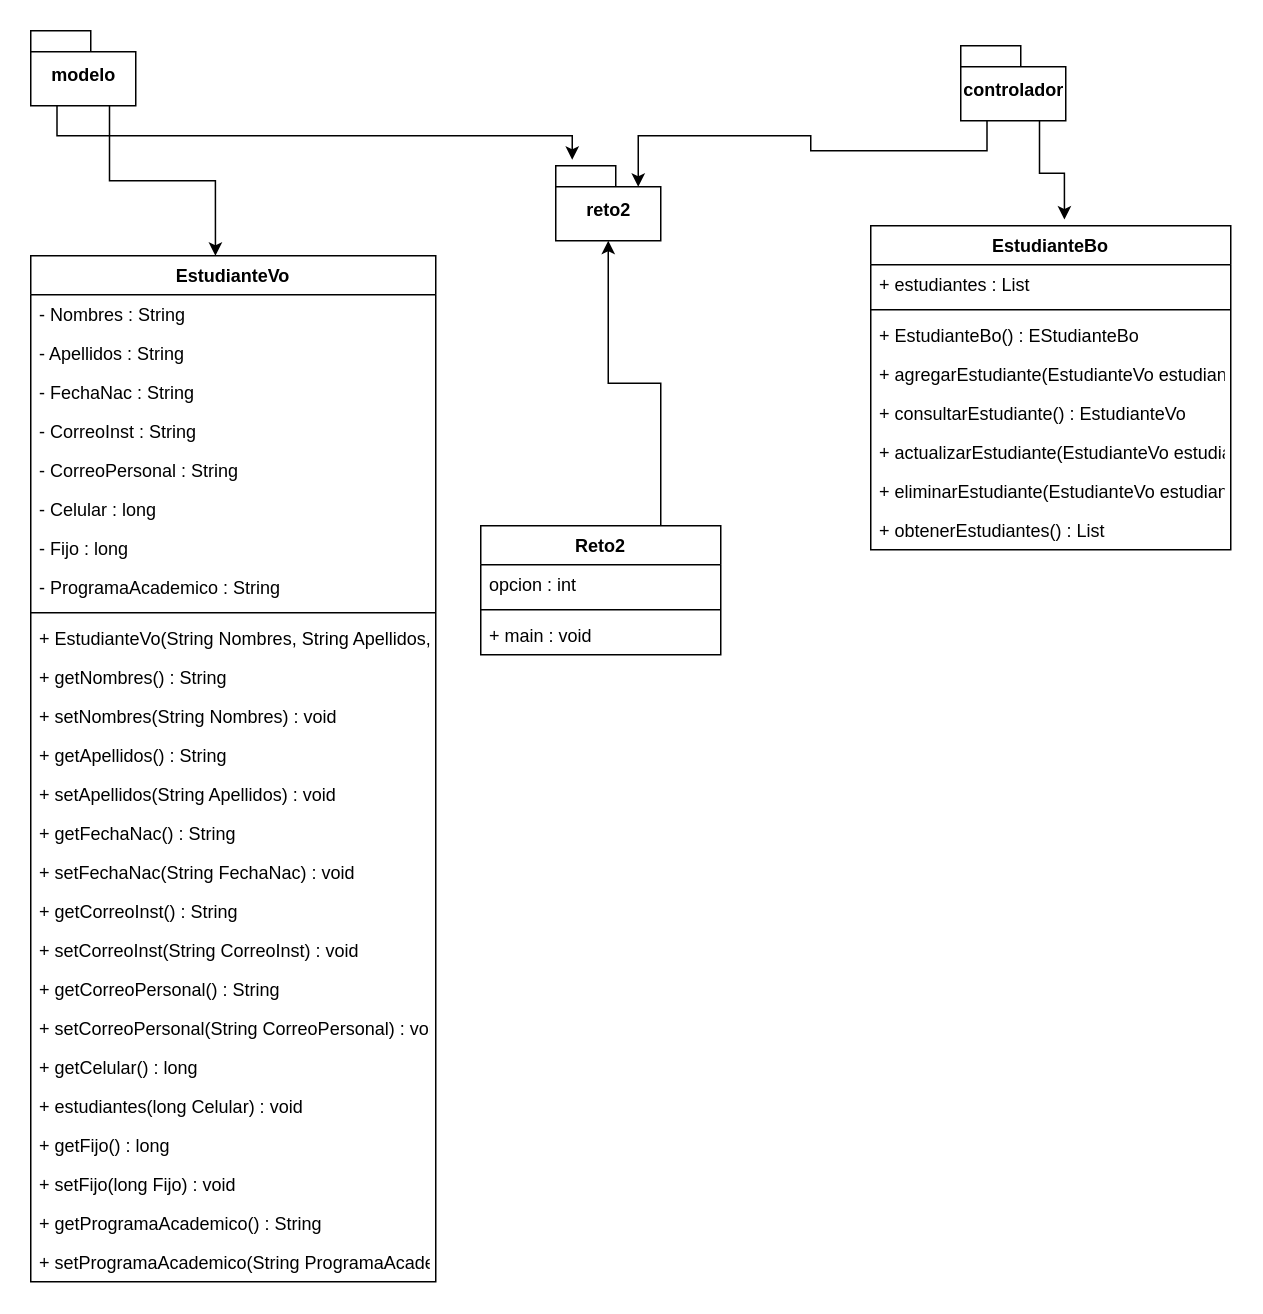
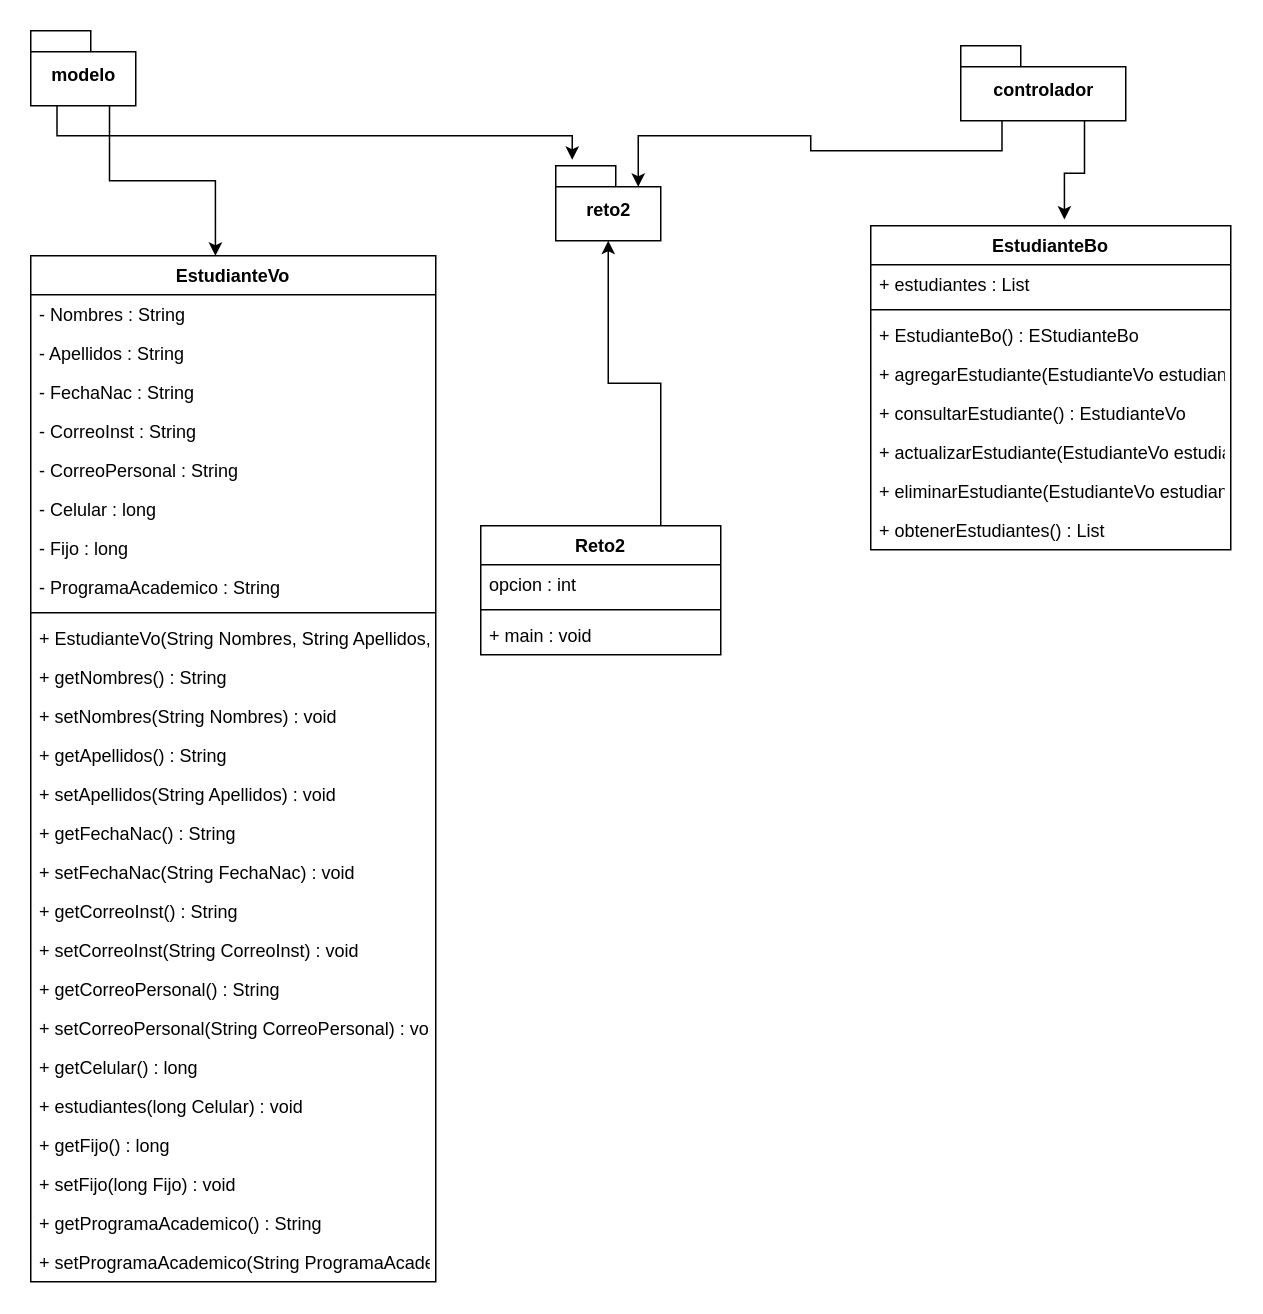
  <mxCell id="0" />
  <mxCell id="1" parent="0" />
  <mxCell id="2" style="edgeStyle=orthogonalEdgeStyle;rounded=0;orthogonalLoop=1;jettySize=auto;html=1;exitX=0.75;exitY=1;exitDx=0;exitDy=0;exitPerimeter=0;entryX=0.456;entryY=0;entryDx=0;entryDy=0;entryPerimeter=0;" edge="1" parent="1" source="4" target="5"><mxGeometry relative="1" as="geometry" /></mxCell>
  <mxCell id="3" style="edgeStyle=orthogonalEdgeStyle;rounded=0;orthogonalLoop=1;jettySize=auto;html=1;exitX=0.25;exitY=1;exitDx=0;exitDy=0;exitPerimeter=0;entryX=0.157;entryY=-0.08;entryDx=0;entryDy=0;entryPerimeter=0;" edge="1" parent="1" source="4" target="44"><mxGeometry relative="1" as="geometry" /></mxCell>
  <mxCell id="4" value="modelo" style="shape=folder;fontStyle=1;spacingTop=10;tabWidth=40;tabHeight=14;tabPosition=left;html=1;" vertex="1" parent="1"><mxGeometry x="20" y="20" width="70" height="50" as="geometry" /></mxCell>
  <mxCell id="5" value="EstudianteVo" style="swimlane;fontStyle=1;align=center;verticalAlign=top;childLayout=stackLayout;horizontal=1;startSize=26;horizontalStack=0;resizeParent=1;resizeParentMax=0;resizeLast=0;collapsible=1;marginBottom=0;" vertex="1" parent="1"><mxGeometry x="20" y="170" width="270" height="684" as="geometry" /></mxCell>
  <mxCell id="6" value="- Nombres : String" style="text;strokeColor=none;fillColor=none;align=left;verticalAlign=top;spacingLeft=4;spacingRight=4;overflow=hidden;rotatable=0;points=[[0,0.5],[1,0.5]];portConstraint=eastwest;" vertex="1" parent="5"><mxGeometry y="26" width="270" height="26" as="geometry" /></mxCell>
  <mxCell id="7" value="- Apellidos : String" style="text;strokeColor=none;fillColor=none;align=left;verticalAlign=top;spacingLeft=4;spacingRight=4;overflow=hidden;rotatable=0;points=[[0,0.5],[1,0.5]];portConstraint=eastwest;" vertex="1" parent="5"><mxGeometry y="52" width="270" height="26" as="geometry" /></mxCell>
  <mxCell id="8" value="- FechaNac : String" style="text;strokeColor=none;fillColor=none;align=left;verticalAlign=top;spacingLeft=4;spacingRight=4;overflow=hidden;rotatable=0;points=[[0,0.5],[1,0.5]];portConstraint=eastwest;" vertex="1" parent="5"><mxGeometry y="78" width="270" height="26" as="geometry" /></mxCell>
  <mxCell id="9" value="- CorreoInst : String" style="text;strokeColor=none;fillColor=none;align=left;verticalAlign=top;spacingLeft=4;spacingRight=4;overflow=hidden;rotatable=0;points=[[0,0.5],[1,0.5]];portConstraint=eastwest;" vertex="1" parent="5"><mxGeometry y="104" width="270" height="26" as="geometry" /></mxCell>
  <mxCell id="10" value="- CorreoPersonal : String" style="text;strokeColor=none;fillColor=none;align=left;verticalAlign=top;spacingLeft=4;spacingRight=4;overflow=hidden;rotatable=0;points=[[0,0.5],[1,0.5]];portConstraint=eastwest;" vertex="1" parent="5"><mxGeometry y="130" width="270" height="26" as="geometry" /></mxCell>
  <mxCell id="11" value="- Celular : long" style="text;strokeColor=none;fillColor=none;align=left;verticalAlign=top;spacingLeft=4;spacingRight=4;overflow=hidden;rotatable=0;points=[[0,0.5],[1,0.5]];portConstraint=eastwest;" vertex="1" parent="5"><mxGeometry y="156" width="270" height="26" as="geometry" /></mxCell>
  <mxCell id="12" value="- Fijo : long" style="text;strokeColor=none;fillColor=none;align=left;verticalAlign=top;spacingLeft=4;spacingRight=4;overflow=hidden;rotatable=0;points=[[0,0.5],[1,0.5]];portConstraint=eastwest;" vertex="1" parent="5"><mxGeometry y="182" width="270" height="26" as="geometry" /></mxCell>
  <mxCell id="13" value="- ProgramaAcademico : String" style="text;strokeColor=none;fillColor=none;align=left;verticalAlign=top;spacingLeft=4;spacingRight=4;overflow=hidden;rotatable=0;points=[[0,0.5],[1,0.5]];portConstraint=eastwest;" vertex="1" parent="5"><mxGeometry y="208" width="270" height="26" as="geometry" /></mxCell>
  <mxCell id="14" value="" style="line;strokeWidth=1;fillColor=none;align=left;verticalAlign=middle;spacingTop=-1;spacingLeft=3;spacingRight=3;rotatable=0;labelPosition=right;points=[];portConstraint=eastwest;" vertex="1" parent="5"><mxGeometry y="234" width="270" height="8" as="geometry" /></mxCell>
  <mxCell id="15" value="+ EstudianteVo(String Nombres, String Apellidos, String FechaNac, String CorreoInst, String CorreoPersonal, long Celular, long Fijo, String ProgramaAcademico) : EstudianteVo" style="text;strokeColor=none;fillColor=none;align=left;verticalAlign=top;spacingLeft=4;spacingRight=4;overflow=hidden;rotatable=0;points=[[0,0.5],[1,0.5]];portConstraint=eastwest;" vertex="1" parent="5"><mxGeometry y="242" width="270" height="26" as="geometry" /></mxCell>
  <mxCell id="16" value="+ getNombres() : String" style="text;strokeColor=none;fillColor=none;align=left;verticalAlign=top;spacingLeft=4;spacingRight=4;overflow=hidden;rotatable=0;points=[[0,0.5],[1,0.5]];portConstraint=eastwest;" vertex="1" parent="5"><mxGeometry y="268" width="270" height="26" as="geometry" /></mxCell>
  <mxCell id="17" value="+ setNombres(String Nombres) : void" style="text;strokeColor=none;fillColor=none;align=left;verticalAlign=top;spacingLeft=4;spacingRight=4;overflow=hidden;rotatable=0;points=[[0,0.5],[1,0.5]];portConstraint=eastwest;" vertex="1" parent="5"><mxGeometry y="294" width="270" height="26" as="geometry" /></mxCell>
  <mxCell id="18" value="+ getApellidos() : String" style="text;strokeColor=none;fillColor=none;align=left;verticalAlign=top;spacingLeft=4;spacingRight=4;overflow=hidden;rotatable=0;points=[[0,0.5],[1,0.5]];portConstraint=eastwest;" vertex="1" parent="5"><mxGeometry y="320" width="270" height="26" as="geometry" /></mxCell>
  <mxCell id="19" value="+ setApellidos(String Apellidos) : void" style="text;strokeColor=none;fillColor=none;align=left;verticalAlign=top;spacingLeft=4;spacingRight=4;overflow=hidden;rotatable=0;points=[[0,0.5],[1,0.5]];portConstraint=eastwest;" vertex="1" parent="5"><mxGeometry y="346" width="270" height="26" as="geometry" /></mxCell>
  <mxCell id="20" value="+ getFechaNac() : String" style="text;strokeColor=none;fillColor=none;align=left;verticalAlign=top;spacingLeft=4;spacingRight=4;overflow=hidden;rotatable=0;points=[[0,0.5],[1,0.5]];portConstraint=eastwest;" vertex="1" parent="5"><mxGeometry y="372" width="270" height="26" as="geometry" /></mxCell>
  <mxCell id="21" value="+ setFechaNac(String FechaNac) : void" style="text;strokeColor=none;fillColor=none;align=left;verticalAlign=top;spacingLeft=4;spacingRight=4;overflow=hidden;rotatable=0;points=[[0,0.5],[1,0.5]];portConstraint=eastwest;" vertex="1" parent="5"><mxGeometry y="398" width="270" height="26" as="geometry" /></mxCell>
  <mxCell id="22" value="+ getCorreoInst() : String" style="text;strokeColor=none;fillColor=none;align=left;verticalAlign=top;spacingLeft=4;spacingRight=4;overflow=hidden;rotatable=0;points=[[0,0.5],[1,0.5]];portConstraint=eastwest;" vertex="1" parent="5"><mxGeometry y="424" width="270" height="26" as="geometry" /></mxCell>
  <mxCell id="23" value="+ setCorreoInst(String CorreoInst) : void" style="text;strokeColor=none;fillColor=none;align=left;verticalAlign=top;spacingLeft=4;spacingRight=4;overflow=hidden;rotatable=0;points=[[0,0.5],[1,0.5]];portConstraint=eastwest;" vertex="1" parent="5"><mxGeometry y="450" width="270" height="26" as="geometry" /></mxCell>
  <mxCell id="24" value="+ getCorreoPersonal() : String" style="text;strokeColor=none;fillColor=none;align=left;verticalAlign=top;spacingLeft=4;spacingRight=4;overflow=hidden;rotatable=0;points=[[0,0.5],[1,0.5]];portConstraint=eastwest;" vertex="1" parent="5"><mxGeometry y="476" width="270" height="26" as="geometry" /></mxCell>
  <mxCell id="25" value="+ setCorreoPersonal(String CorreoPersonal) : void" style="text;strokeColor=none;fillColor=none;align=left;verticalAlign=top;spacingLeft=4;spacingRight=4;overflow=hidden;rotatable=0;points=[[0,0.5],[1,0.5]];portConstraint=eastwest;" vertex="1" parent="5"><mxGeometry y="502" width="270" height="26" as="geometry" /></mxCell>
  <mxCell id="26" value="+ getCelular() : long" style="text;strokeColor=none;fillColor=none;align=left;verticalAlign=top;spacingLeft=4;spacingRight=4;overflow=hidden;rotatable=0;points=[[0,0.5],[1,0.5]];portConstraint=eastwest;" vertex="1" parent="5"><mxGeometry y="528" width="270" height="26" as="geometry" /></mxCell>
  <mxCell id="27" value="+ estudiantes(long Celular) : void" style="text;strokeColor=none;fillColor=none;align=left;verticalAlign=top;spacingLeft=4;spacingRight=4;overflow=hidden;rotatable=0;points=[[0,0.5],[1,0.5]];portConstraint=eastwest;" vertex="1" parent="5"><mxGeometry y="554" width="270" height="26" as="geometry" /></mxCell>
  <mxCell id="28" value="+ getFijo() : long" style="text;strokeColor=none;fillColor=none;align=left;verticalAlign=top;spacingLeft=4;spacingRight=4;overflow=hidden;rotatable=0;points=[[0,0.5],[1,0.5]];portConstraint=eastwest;" vertex="1" parent="5"><mxGeometry y="580" width="270" height="26" as="geometry" /></mxCell>
  <mxCell id="29" value="+ setFijo(long Fijo) : void" style="text;strokeColor=none;fillColor=none;align=left;verticalAlign=top;spacingLeft=4;spacingRight=4;overflow=hidden;rotatable=0;points=[[0,0.5],[1,0.5]];portConstraint=eastwest;" vertex="1" parent="5"><mxGeometry y="606" width="270" height="26" as="geometry" /></mxCell>
  <mxCell id="30" value="+ getProgramaAcademico() : String" style="text;strokeColor=none;fillColor=none;align=left;verticalAlign=top;spacingLeft=4;spacingRight=4;overflow=hidden;rotatable=0;points=[[0,0.5],[1,0.5]];portConstraint=eastwest;" vertex="1" parent="5"><mxGeometry y="632" width="270" height="26" as="geometry" /></mxCell>
  <mxCell id="31" value="+ setProgramaAcademico(String ProgramaAcademico) : void" style="text;strokeColor=none;fillColor=none;align=left;verticalAlign=top;spacingLeft=4;spacingRight=4;overflow=hidden;rotatable=0;points=[[0,0.5],[1,0.5]];portConstraint=eastwest;" vertex="1" parent="5"><mxGeometry y="658" width="270" height="26" as="geometry" /></mxCell>
  <mxCell id="32" style="edgeStyle=orthogonalEdgeStyle;rounded=0;orthogonalLoop=1;jettySize=auto;html=1;exitX=0.75;exitY=1;exitDx=0;exitDy=0;exitPerimeter=0;entryX=0.538;entryY=-0.019;entryDx=0;entryDy=0;entryPerimeter=0;" edge="1" parent="1" source="34" target="35"><mxGeometry relative="1" as="geometry" /></mxCell>
  <mxCell id="33" style="edgeStyle=orthogonalEdgeStyle;rounded=0;orthogonalLoop=1;jettySize=auto;html=1;exitX=0.25;exitY=1;exitDx=0;exitDy=0;exitPerimeter=0;entryX=0;entryY=0;entryDx=55;entryDy=14;entryPerimeter=0;" edge="1" parent="1" source="34" target="44"><mxGeometry relative="1" as="geometry" /></mxCell>
- <mxCell id="34" value="controlador" style="shape=folder;fontStyle=1;spacingTop=10;tabWidth=40;tabHeight=14;tabPosition=left;html=1;" vertex="1" parent="1"><mxGeometry x="640" y="30" width="70" height="50" as="geometry" /></mxCell>
+ <mxCell id="34" value="controlador" style="shape=folder;fontStyle=1;spacingTop=10;tabWidth=40;tabHeight=14;tabPosition=left;html=1;" vertex="1" parent="1"><mxGeometry x="640" y="30" width="110" height="50" as="geometry" /></mxCell>
  <mxCell id="35" value="EstudianteBo" style="swimlane;fontStyle=1;align=center;verticalAlign=top;childLayout=stackLayout;horizontal=1;startSize=26;horizontalStack=0;resizeParent=1;resizeParentMax=0;resizeLast=0;collapsible=1;marginBottom=0;" vertex="1" parent="1"><mxGeometry x="580" y="150" width="240" height="216" as="geometry" /></mxCell>
  <mxCell id="36" value="+ estudiantes : List" style="text;strokeColor=none;fillColor=none;align=left;verticalAlign=top;spacingLeft=4;spacingRight=4;overflow=hidden;rotatable=0;points=[[0,0.5],[1,0.5]];portConstraint=eastwest;" vertex="1" parent="35"><mxGeometry y="26" width="240" height="26" as="geometry" /></mxCell>
  <mxCell id="37" value="" style="line;strokeWidth=1;fillColor=none;align=left;verticalAlign=middle;spacingTop=-1;spacingLeft=3;spacingRight=3;rotatable=0;labelPosition=right;points=[];portConstraint=eastwest;" vertex="1" parent="35"><mxGeometry y="52" width="240" height="8" as="geometry" /></mxCell>
  <mxCell id="38" value="+ EstudianteBo() : EStudianteBo" style="text;strokeColor=none;fillColor=none;align=left;verticalAlign=top;spacingLeft=4;spacingRight=4;overflow=hidden;rotatable=0;points=[[0,0.5],[1,0.5]];portConstraint=eastwest;" vertex="1" parent="35"><mxGeometry y="60" width="240" height="26" as="geometry" /></mxCell>
  <mxCell id="39" value="+ agregarEstudiante(EstudianteVo estudiante) : void" style="text;strokeColor=none;fillColor=none;align=left;verticalAlign=top;spacingLeft=4;spacingRight=4;overflow=hidden;rotatable=0;points=[[0,0.5],[1,0.5]];portConstraint=eastwest;" vertex="1" parent="35"><mxGeometry y="86" width="240" height="26" as="geometry" /></mxCell>
  <mxCell id="40" value="+ consultarEstudiante() : EstudianteVo" style="text;strokeColor=none;fillColor=none;align=left;verticalAlign=top;spacingLeft=4;spacingRight=4;overflow=hidden;rotatable=0;points=[[0,0.5],[1,0.5]];portConstraint=eastwest;" vertex="1" parent="35"><mxGeometry y="112" width="240" height="26" as="geometry" /></mxCell>
  <mxCell id="41" value="+ actualizarEstudiante(EstudianteVo estudiante) : void" style="text;strokeColor=none;fillColor=none;align=left;verticalAlign=top;spacingLeft=4;spacingRight=4;overflow=hidden;rotatable=0;points=[[0,0.5],[1,0.5]];portConstraint=eastwest;" vertex="1" parent="35"><mxGeometry y="138" width="240" height="26" as="geometry" /></mxCell>
  <mxCell id="42" value="+ eliminarEstudiante(EstudianteVo estudiante) : void" style="text;strokeColor=none;fillColor=none;align=left;verticalAlign=top;spacingLeft=4;spacingRight=4;overflow=hidden;rotatable=0;points=[[0,0.5],[1,0.5]];portConstraint=eastwest;" vertex="1" parent="35"><mxGeometry y="164" width="240" height="26" as="geometry" /></mxCell>
  <mxCell id="43" value="+ obtenerEstudiantes() : List" style="text;strokeColor=none;fillColor=none;align=left;verticalAlign=top;spacingLeft=4;spacingRight=4;overflow=hidden;rotatable=0;points=[[0,0.5],[1,0.5]];portConstraint=eastwest;" vertex="1" parent="35"><mxGeometry y="190" width="240" height="26" as="geometry" /></mxCell>
  <mxCell id="44" value="reto2" style="shape=folder;fontStyle=1;spacingTop=10;tabWidth=40;tabHeight=14;tabPosition=left;html=1;" vertex="1" parent="1"><mxGeometry x="370" y="110" width="70" height="50" as="geometry" /></mxCell>
  <mxCell id="45" style="edgeStyle=orthogonalEdgeStyle;rounded=0;orthogonalLoop=1;jettySize=auto;html=1;exitX=0.75;exitY=0;exitDx=0;exitDy=0;entryX=0.5;entryY=1;entryDx=0;entryDy=0;entryPerimeter=0;" edge="1" parent="1" source="46" target="44"><mxGeometry relative="1" as="geometry" /></mxCell>
  <mxCell id="46" value="Reto2" style="swimlane;fontStyle=1;align=center;verticalAlign=top;childLayout=stackLayout;horizontal=1;startSize=26;horizontalStack=0;resizeParent=1;resizeParentMax=0;resizeLast=0;collapsible=1;marginBottom=0;" vertex="1" parent="1"><mxGeometry x="320" y="350" width="160" height="86" as="geometry" /></mxCell>
  <mxCell id="47" value="opcion : int" style="text;strokeColor=none;fillColor=none;align=left;verticalAlign=top;spacingLeft=4;spacingRight=4;overflow=hidden;rotatable=0;points=[[0,0.5],[1,0.5]];portConstraint=eastwest;" vertex="1" parent="46"><mxGeometry y="26" width="160" height="26" as="geometry" /></mxCell>
  <mxCell id="48" value="" style="line;strokeWidth=1;fillColor=none;align=left;verticalAlign=middle;spacingTop=-1;spacingLeft=3;spacingRight=3;rotatable=0;labelPosition=right;points=[];portConstraint=eastwest;" vertex="1" parent="46"><mxGeometry y="52" width="160" height="8" as="geometry" /></mxCell>
  <mxCell id="49" value="+ main : void" style="text;strokeColor=none;fillColor=none;align=left;verticalAlign=top;spacingLeft=4;spacingRight=4;overflow=hidden;rotatable=0;points=[[0,0.5],[1,0.5]];portConstraint=eastwest;" vertex="1" parent="46"><mxGeometry y="60" width="160" height="26" as="geometry" /></mxCell>
